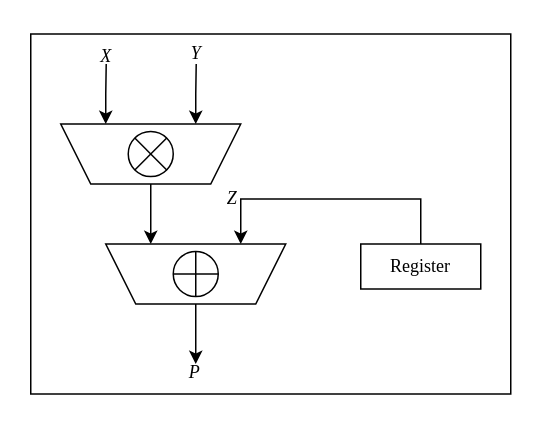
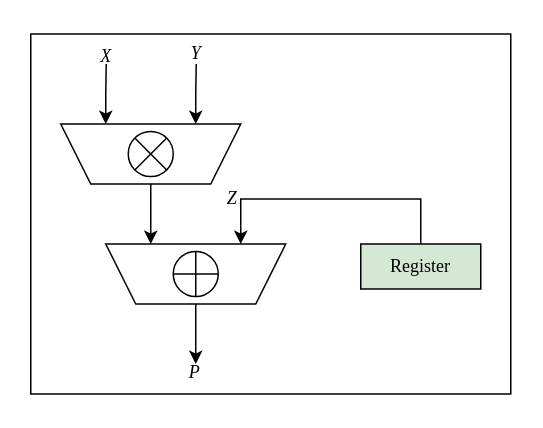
  <mxCell id="0" />
  <mxCell id="1" parent="0" />
  <mxCell id="2" value="" style="rounded=0;whiteSpace=wrap;html=1;" vertex="1" parent="1"><mxGeometry x="20" y="22" width="320" height="240" as="geometry" /></mxCell>
  <mxCell id="3" style="edgeStyle=orthogonalEdgeStyle;rounded=0;orthogonalLoop=1;jettySize=auto;html=1;exitX=0.75;exitY=1;exitDx=0;exitDy=0;endArrow=none;endFill=0;startArrow=classic;startFill=1;" edge="1" parent="1" source="6"><mxGeometry relative="1" as="geometry"><mxPoint x="70.31" y="42" as="targetPoint" /></mxGeometry></mxCell>
  <mxCell id="4" style="edgeStyle=orthogonalEdgeStyle;rounded=0;orthogonalLoop=1;jettySize=auto;html=1;exitX=0.25;exitY=1;exitDx=0;exitDy=0;startArrow=classic;startFill=1;endArrow=none;endFill=0;" edge="1" parent="1" source="6"><mxGeometry relative="1" as="geometry"><mxPoint x="130.31" y="42" as="targetPoint" /></mxGeometry></mxCell>
  <mxCell id="5" style="edgeStyle=orthogonalEdgeStyle;rounded=0;orthogonalLoop=1;jettySize=auto;html=1;exitX=0.5;exitY=0;exitDx=0;exitDy=0;entryX=0.75;entryY=1;entryDx=0;entryDy=0;" edge="1" parent="1" source="6" target="8"><mxGeometry relative="1" as="geometry" /></mxCell>
  <mxCell id="6" value="" style="shape=trapezoid;perimeter=trapezoidPerimeter;whiteSpace=wrap;html=1;fixedSize=1;rotation=-180;" vertex="1" parent="1"><mxGeometry x="40" y="82" width="120" height="40" as="geometry" /></mxCell>
  <mxCell id="7" style="edgeStyle=orthogonalEdgeStyle;rounded=0;orthogonalLoop=1;jettySize=auto;html=1;exitX=0.5;exitY=0;exitDx=0;exitDy=0;" edge="1" parent="1" source="8"><mxGeometry relative="1" as="geometry"><mxPoint x="130" y="242" as="targetPoint" /></mxGeometry></mxCell>
  <mxCell id="8" value="" style="shape=trapezoid;perimeter=trapezoidPerimeter;whiteSpace=wrap;html=1;fixedSize=1;rotation=-180;" vertex="1" parent="1"><mxGeometry x="70" y="162" width="120" height="40" as="geometry" /></mxCell>
  <mxCell id="9" value="" style="shape=orEllipse;perimeter=ellipsePerimeter;whiteSpace=wrap;html=1;backgroundOutline=1;" vertex="1" parent="1"><mxGeometry x="115" y="167" width="30" height="30" as="geometry" /></mxCell>
  <mxCell id="10" value="" style="shape=sumEllipse;perimeter=ellipsePerimeter;whiteSpace=wrap;html=1;backgroundOutline=1;" vertex="1" parent="1"><mxGeometry x="85" y="87" width="30" height="30" as="geometry" /></mxCell>
  <mxCell id="11" style="edgeStyle=orthogonalEdgeStyle;rounded=0;orthogonalLoop=1;jettySize=auto;html=1;exitX=0.5;exitY=0;exitDx=0;exitDy=0;entryX=0.25;entryY=1;entryDx=0;entryDy=0;" edge="1" parent="1" source="12" target="8"><mxGeometry relative="1" as="geometry"><Array as="points"><mxPoint x="280" y="132" /><mxPoint x="160" y="132" /></Array></mxGeometry></mxCell>
- <mxCell id="12" value="&lt;font face=&quot;Times New Roman&quot;&gt;Register&lt;/font&gt;" style="rounded=0;whiteSpace=wrap;html=1;" vertex="1" parent="1"><mxGeometry x="240" y="162" width="80" height="30" as="geometry" /></mxCell>
+ <mxCell id="12" value="&lt;font face=&quot;Times New Roman&quot;&gt;Register&lt;/font&gt;" style="rounded=0;whiteSpace=wrap;html=1;fillColor=#d5e8d4;" vertex="1" parent="1"><mxGeometry x="240" y="162" width="80" height="30" as="geometry" /></mxCell>
  <mxCell id="13" value="&lt;font face=&quot;Times New Roman&quot;&gt;&lt;i&gt;X&lt;/i&gt;&lt;/font&gt;" style="text;html=1;align=center;verticalAlign=middle;resizable=0;points=[];autosize=1;strokeColor=none;fillColor=none;" vertex="1" parent="1"><mxGeometry x="55" y="22" width="30" height="30" as="geometry" /></mxCell>
  <mxCell id="14" value="&lt;font face=&quot;Times New Roman&quot;&gt;&lt;i&gt;Y&lt;/i&gt;&lt;/font&gt;" style="text;html=1;align=center;verticalAlign=middle;resizable=0;points=[];autosize=1;strokeColor=none;fillColor=none;" vertex="1" parent="1"><mxGeometry x="115" y="20" width="30" height="30" as="geometry" /></mxCell>
  <mxCell id="15" value="&lt;font face=&quot;Times New Roman&quot;&gt;&lt;i&gt;Z&lt;/i&gt;&lt;/font&gt;" style="text;html=1;align=center;verticalAlign=middle;resizable=0;points=[];autosize=1;strokeColor=none;fillColor=none;" vertex="1" parent="1"><mxGeometry x="139" y="117" width="30" height="30" as="geometry" /></mxCell>
  <mxCell id="16" value="&lt;font face=&quot;Times New Roman&quot;&gt;&lt;i&gt;P&lt;/i&gt;&lt;/font&gt;" style="text;html=1;align=center;verticalAlign=middle;resizable=0;points=[];autosize=1;strokeColor=none;fillColor=none;" vertex="1" parent="1"><mxGeometry x="114" y="233" width="30" height="30" as="geometry" /></mxCell>
